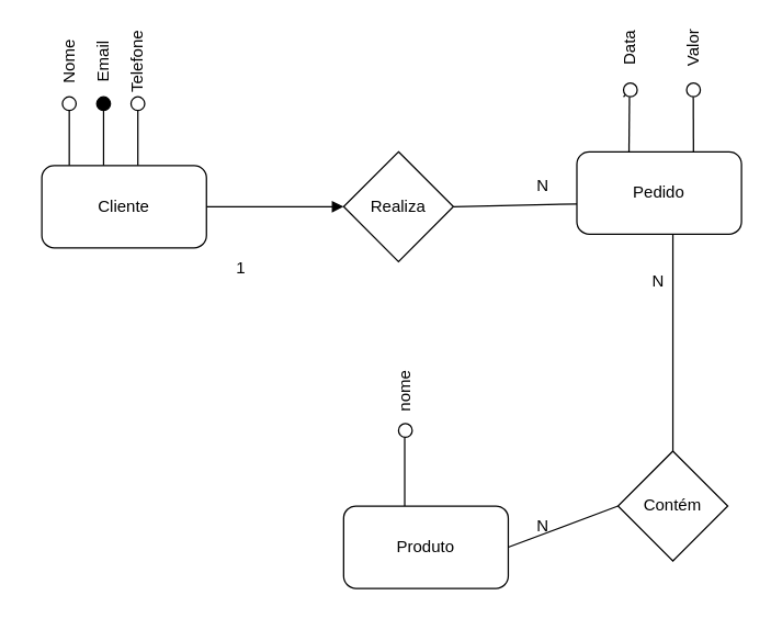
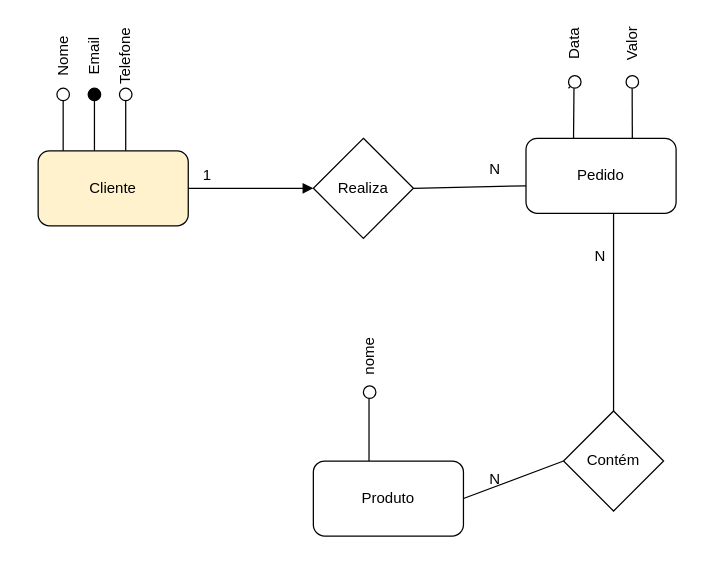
  <mxCell id="0" />
  <mxCell id="1" parent="0" />
- <mxCell id="2" value="Cliente" style="rounded=1;whiteSpace=wrap;html=1;" vertex="1" parent="1"><mxGeometry x="30" y="120" width="120" height="60" as="geometry" /></mxCell>
+ <mxCell id="2" value="Cliente" style="rounded=1;whiteSpace=wrap;html=1;fillColor=#fff2cc;" vertex="1" parent="1"><mxGeometry x="30" y="120" width="120" height="60" as="geometry" /></mxCell>
  <mxCell id="3" value="Produto" style="rounded=1;whiteSpace=wrap;html=1;" vertex="1" parent="1"><mxGeometry x="250" y="368" width="120" height="60" as="geometry" /></mxCell>
  <mxCell id="4" value="Pedido" style="rounded=1;whiteSpace=wrap;html=1;" vertex="1" parent="1"><mxGeometry x="420" y="110" width="120" height="60" as="geometry" /></mxCell>
  <mxCell id="5" value="" style="endArrow=none;html=1;rounded=0;" edge="1" parent="1"><mxGeometry width="50" height="50" relative="1" as="geometry"><mxPoint x="294.5" y="368" as="sourcePoint" /><mxPoint x="294.5" y="318" as="targetPoint" /></mxGeometry></mxCell>
  <mxCell id="6" value="" style="endArrow=none;html=1;rounded=0;" edge="1" parent="1"><mxGeometry width="50" height="50" relative="1" as="geometry"><mxPoint x="50" y="120" as="sourcePoint" /><mxPoint x="50" y="80" as="targetPoint" /></mxGeometry></mxCell>
  <mxCell id="7" value="" style="ellipse;whiteSpace=wrap;html=1;aspect=fixed;" vertex="1" parent="1"><mxGeometry x="45" y="70" width="10" height="10" as="geometry" /></mxCell>
  <mxCell id="8" value="Nome" style="text;html=1;align=center;verticalAlign=middle;resizable=0;points=[];autosize=1;strokeColor=none;fillColor=none;rotation=-90;" vertex="1" parent="1"><mxGeometry x="20" y="30" width="60" height="30" as="geometry" /></mxCell>
  <mxCell id="9" value="" style="endArrow=none;html=1;rounded=0;" edge="1" parent="1"><mxGeometry width="50" height="50" relative="1" as="geometry"><mxPoint x="75" y="120" as="sourcePoint" /><mxPoint x="75" y="80" as="targetPoint" /></mxGeometry></mxCell>
  <mxCell id="10" value="Email" style="text;html=1;align=center;verticalAlign=middle;resizable=0;points=[];autosize=1;strokeColor=none;fillColor=none;rotation=-90;" vertex="1" parent="1"><mxGeometry x="50" y="30" width="50" height="30" as="geometry" /></mxCell>
  <mxCell id="11" value="" style="endArrow=none;html=1;rounded=0;" edge="1" parent="1"><mxGeometry width="50" height="50" relative="1" as="geometry"><mxPoint x="100" y="120" as="sourcePoint" /><mxPoint x="100" y="80" as="targetPoint" /></mxGeometry></mxCell>
  <mxCell id="12" value="Telefone" style="text;html=1;align=center;verticalAlign=middle;resizable=0;points=[];autosize=1;strokeColor=none;fillColor=none;rotation=-90;" vertex="1" parent="1"><mxGeometry x="65" y="30" width="70" height="30" as="geometry" /></mxCell>
  <mxCell id="13" value="Data" style="text;html=1;align=center;verticalAlign=middle;resizable=0;points=[];autosize=1;strokeColor=none;fillColor=none;rotation=-90;" vertex="1" parent="1"><mxGeometry x="434" y="20" width="50" height="30" as="geometry" /></mxCell>
  <mxCell id="14" value="" style="ellipse;whiteSpace=wrap;html=1;aspect=fixed;fillColor=#000000;" vertex="1" parent="1"><mxGeometry x="70" y="70" width="10" height="10" as="geometry" /></mxCell>
  <mxCell id="15" value="" style="ellipse;whiteSpace=wrap;html=1;aspect=fixed;" vertex="1" parent="1"><mxGeometry x="95" y="70" width="10" height="10" as="geometry" /></mxCell>
  <mxCell id="16" value="" style="endArrow=none;html=1;rounded=0;" edge="1" parent="1" source="18"><mxGeometry width="50" height="50" relative="1" as="geometry"><mxPoint x="454" y="110" as="sourcePoint" /><mxPoint x="454" y="70" as="targetPoint" /></mxGeometry></mxCell>
  <mxCell id="17" value="" style="endArrow=none;html=1;rounded=0;" edge="1" parent="1"><mxGeometry width="50" height="50" relative="1" as="geometry"><mxPoint x="458" y="110" as="sourcePoint" /><mxPoint x="458.356" y="69.987" as="targetPoint" /></mxGeometry></mxCell>
  <mxCell id="18" value="" style="ellipse;whiteSpace=wrap;html=1;aspect=fixed;" vertex="1" parent="1"><mxGeometry x="454" y="60" width="10" height="10" as="geometry" /></mxCell>
  <mxCell id="19" value="" style="endArrow=none;html=1;rounded=0;" edge="1" parent="1"><mxGeometry width="50" height="50" relative="1" as="geometry"><mxPoint x="505" y="110" as="sourcePoint" /><mxPoint x="504.856" y="69.997" as="targetPoint" /></mxGeometry></mxCell>
  <mxCell id="20" value="" style="ellipse;whiteSpace=wrap;html=1;aspect=fixed;" vertex="1" parent="1"><mxGeometry x="500" y="60" width="10" height="10" as="geometry" /></mxCell>
  <mxCell id="21" value="Valor" style="text;html=1;align=center;verticalAlign=middle;resizable=0;points=[];autosize=1;strokeColor=none;fillColor=none;rotation=-90;" vertex="1" parent="1"><mxGeometry x="480" y="20" width="50" height="30" as="geometry" /></mxCell>
  <mxCell id="22" value="nome" style="text;html=1;align=center;verticalAlign=middle;resizable=0;points=[];autosize=1;strokeColor=none;fillColor=none;rotation=-90;" vertex="1" parent="1"><mxGeometry x="270" y="270" width="50" height="30" as="geometry" /></mxCell>
  <mxCell id="23" value="" style="ellipse;whiteSpace=wrap;html=1;aspect=fixed;" vertex="1" parent="1"><mxGeometry x="290" y="308" width="10" height="10" as="geometry" /></mxCell>
  <mxCell id="24" value="Realiza" style="rhombus;whiteSpace=wrap;html=1;" vertex="1" parent="1"><mxGeometry x="250" y="110" width="80" height="80" as="geometry" /></mxCell>
  <mxCell id="25" value="" style="endArrow=block;html=1;rounded=0;entryX=0;entryY=0.5;entryDx=0;entryDy=0;exitX=1;exitY=0.5;exitDx=0;exitDy=0;" edge="1" parent="1" source="2" target="24"><mxGeometry width="50" height="50" relative="1" as="geometry"><mxPoint x="150" y="160" as="sourcePoint" /><mxPoint x="200" y="110" as="targetPoint" /></mxGeometry></mxCell>
  <mxCell id="26" value="" style="endArrow=none;html=1;rounded=0;entryX=0;entryY=0.633;entryDx=0;entryDy=0;entryPerimeter=0;" edge="1" parent="1" target="4"><mxGeometry width="50" height="50" relative="1" as="geometry"><mxPoint x="330" y="150" as="sourcePoint" /><mxPoint x="380" y="100" as="targetPoint" /></mxGeometry></mxCell>
  <mxCell id="27" value="Contém" style="rhombus;whiteSpace=wrap;html=1;" vertex="1" parent="1"><mxGeometry x="450" y="328" width="80" height="80" as="geometry" /></mxCell>
  <mxCell id="28" value="" style="endArrow=none;html=1;rounded=0;" edge="1" parent="1" source="27"><mxGeometry width="50" height="50" relative="1" as="geometry"><mxPoint x="500" y="350" as="sourcePoint" /><mxPoint x="490" y="170" as="targetPoint" /></mxGeometry></mxCell>
  <mxCell id="29" value="" style="endArrow=none;html=1;rounded=0;exitX=1;exitY=0.5;exitDx=0;exitDy=0;entryX=0;entryY=0.5;entryDx=0;entryDy=0;" edge="1" parent="1" source="3" target="27"><mxGeometry width="50" height="50" relative="1" as="geometry"><mxPoint x="290" y="290" as="sourcePoint" /><mxPoint x="340" y="240" as="targetPoint" /><Array as="points" /></mxGeometry></mxCell>
  <mxCell id="30" value="N" style="text;html=1;align=center;verticalAlign=middle;resizable=0;points=[];autosize=1;strokeColor=none;fillColor=none;" vertex="1" parent="1"><mxGeometry x="464" y="190" width="30" height="30" as="geometry" /></mxCell>
  <mxCell id="31" value="N" style="text;html=1;align=center;verticalAlign=middle;resizable=0;points=[];autosize=1;strokeColor=none;fillColor=none;" vertex="1" parent="1"><mxGeometry x="380" y="368" width="30" height="30" as="geometry" /></mxCell>
  <mxCell id="32" value="N" style="text;html=1;align=center;verticalAlign=middle;resizable=0;points=[];autosize=1;strokeColor=none;fillColor=none;" vertex="1" parent="1"><mxGeometry x="380" y="120" width="30" height="30" as="geometry" /></mxCell>
- <mxCell id="33" value="1" style="text;html=1;align=center;verticalAlign=middle;resizable=0;points=[];autosize=1;strokeColor=none;fillColor=none;" vertex="1" parent="1"><mxGeometry x="160" y="180" width="30" height="30" as="geometry" /></mxCell>
+ <mxCell id="33" value="1" style="text;html=1;align=center;verticalAlign=middle;resizable=0;points=[];autosize=1;strokeColor=none;fillColor=none;" vertex="1" parent="1"><mxGeometry x="150" y="125" width="30" height="30" as="geometry" /></mxCell>
